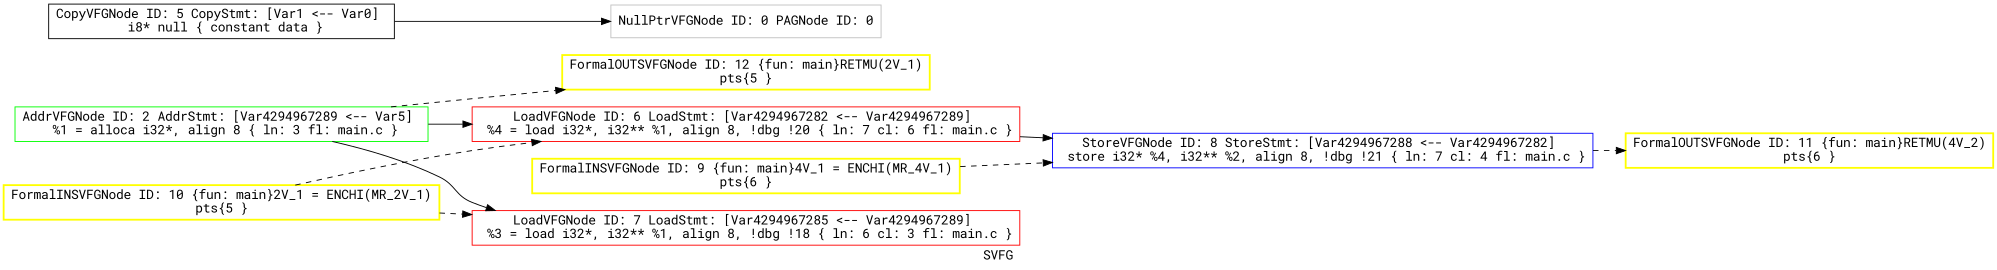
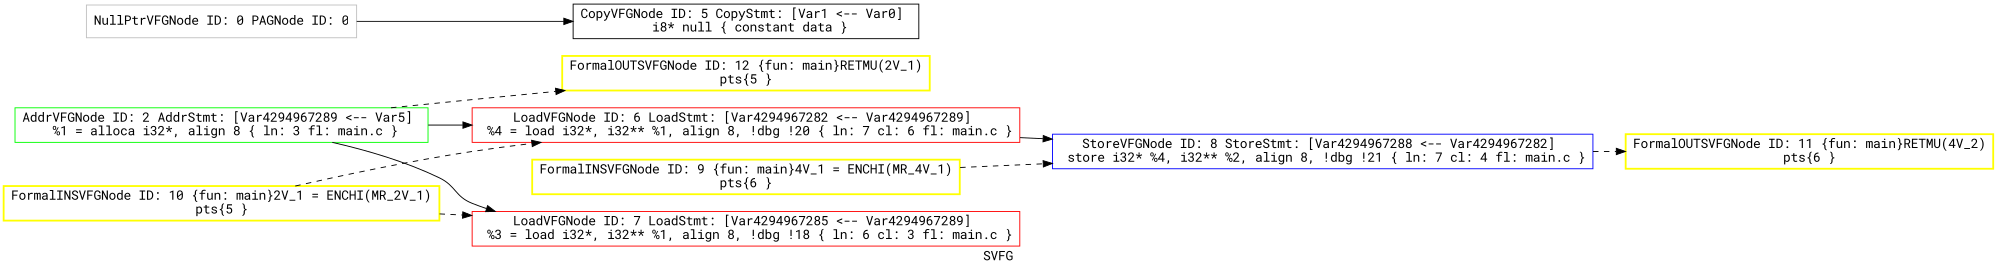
  digraph {
    fontname="Roboto Mono"
    label=SVFG
    rankdir=LR
    node [color=yellow fontname="Roboto Mono" shape=record]
    edge [fontname="Roboto Mono" style=dashed]
    n1 [label="{FormalOUTSVFGNode ID: 12 \{fun: main\}RETMU(2V_1)\npts\{5 \}\n}" penwidth=2]
    n2 [label="{FormalOUTSVFGNode ID: 11 \{fun: main\}RETMU(4V_2)\npts\{6 \}\n}" penwidth=2]
    n3 [label="{FormalINSVFGNode ID: 10 \{fun: main\}2V_1 = ENCHI(MR_2V_1)\npts\{5 \}\n}" penwidth=2]
    n4 [color=red label="{LoadVFGNode ID: 6 LoadStmt: [Var4294967282 \<-- Var4294967289]  \n   %4 = load i32*, i32** %1, align 8, !dbg !20 \{ ln: 7  cl: 6  fl: main.c \}}"]
    n5 [color=red label="{LoadVFGNode ID: 7 LoadStmt: [Var4294967285 \<-- Var4294967289]  \n   %3 = load i32*, i32** %1, align 8, !dbg !18 \{ ln: 6  cl: 3  fl: main.c \}}"]
    n6 [color=blue label="{StoreVFGNode ID: 8 StoreStmt: [Var4294967288 \<-- Var4294967282]  \n   store i32* %4, i32** %2, align 8, !dbg !21 \{ ln: 7  cl: 4  fl: main.c \}}"]
    n7 [label="{FormalINSVFGNode ID: 9 \{fun: main\}4V_1 = ENCHI(MR_4V_1)\npts\{6 \}\n}" penwidth=2]
    n8 [color=black label="{CopyVFGNode ID: 5 CopyStmt: [Var1 \<-- Var0]  \n i8* null \{ constant data \}}"]
    n9 [color=green label="{AddrVFGNode ID: 2 AddrStmt: [Var4294967289 \<-- Var5]  \n   %1 = alloca i32*, align 8 \{ ln: 3 fl: main.c \}}"]
    n10 [color=grey label="{NullPtrVFGNode ID: 0 PAGNode ID: 0\n}"]
    n3 -> n4
    n3 -> n5
    n4 -> n6 [style=solid]
    n6 -> n2
    n7 -> n6
    n9 -> n1
    n9 -> n4 [style=solid]
    n9 -> n5 [style=solid]
-   n8 -> n10 [style=solid]
+   n10 -> n8 [style=solid]
  }
